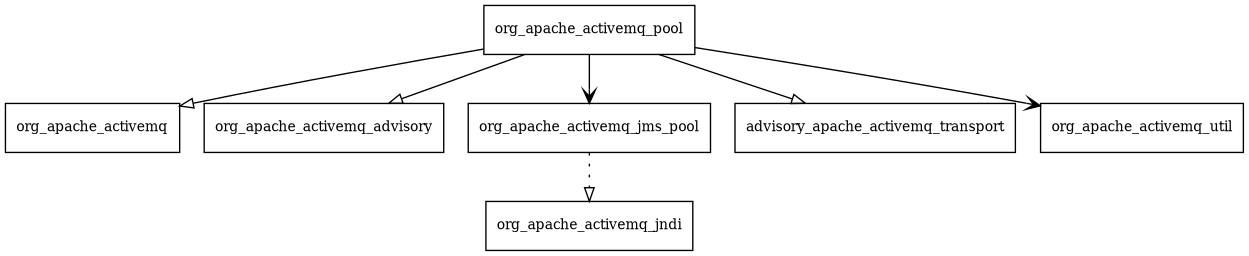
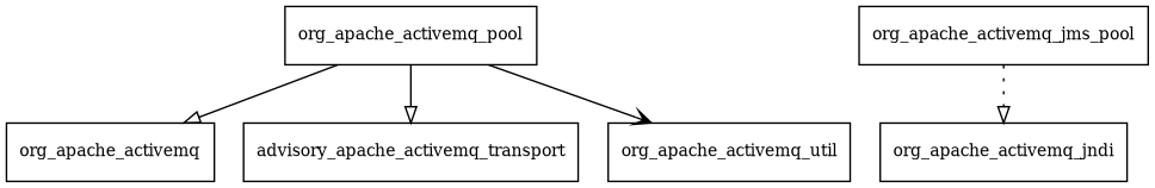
  digraph {
    node [fontsize=10.0 shape=box]
    edge [arrowhead=onormal style=solid]
    org_apache_activemq_pool
    org_apache_activemq
-   org_apache_activemq_advisory
    org_apache_activemq_jms_pool
    n5 [label=advisory_apache_activemq_transport]
    org_apache_activemq_util
    org_apache_activemq_jndi
    org_apache_activemq_pool -> org_apache_activemq
-   org_apache_activemq_pool -> org_apache_activemq_advisory
-   org_apache_activemq_pool -> org_apache_activemq_jms_pool [arrowhead=vee]
    org_apache_activemq_pool -> n5
    org_apache_activemq_pool -> org_apache_activemq_util [arrowhead=vee]
    org_apache_activemq_jms_pool -> org_apache_activemq_jndi [style=dotted]
  }
